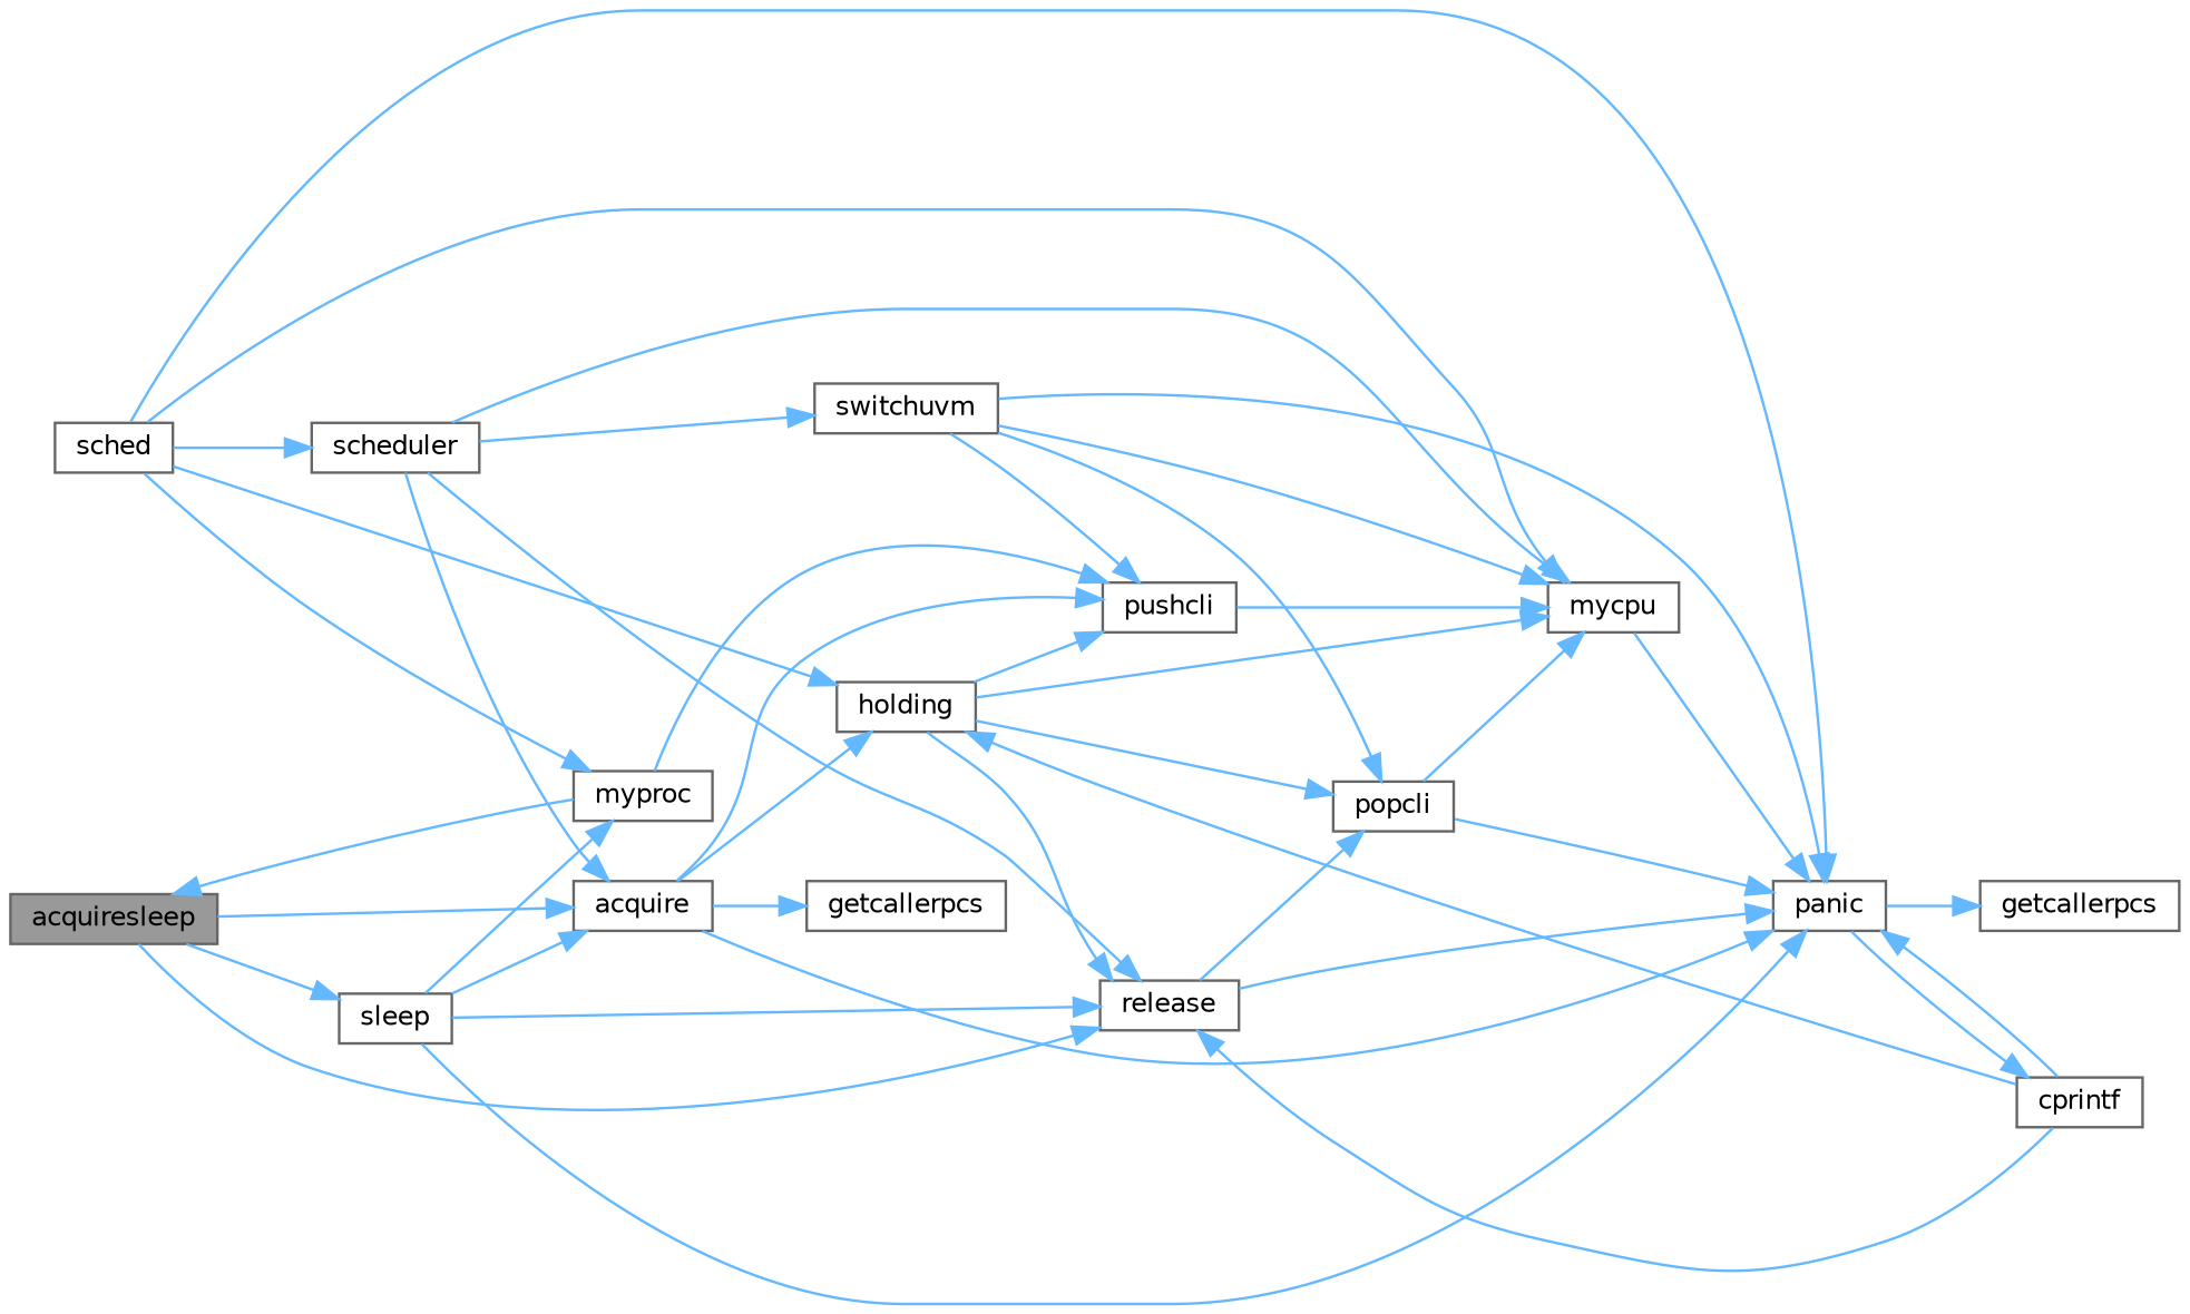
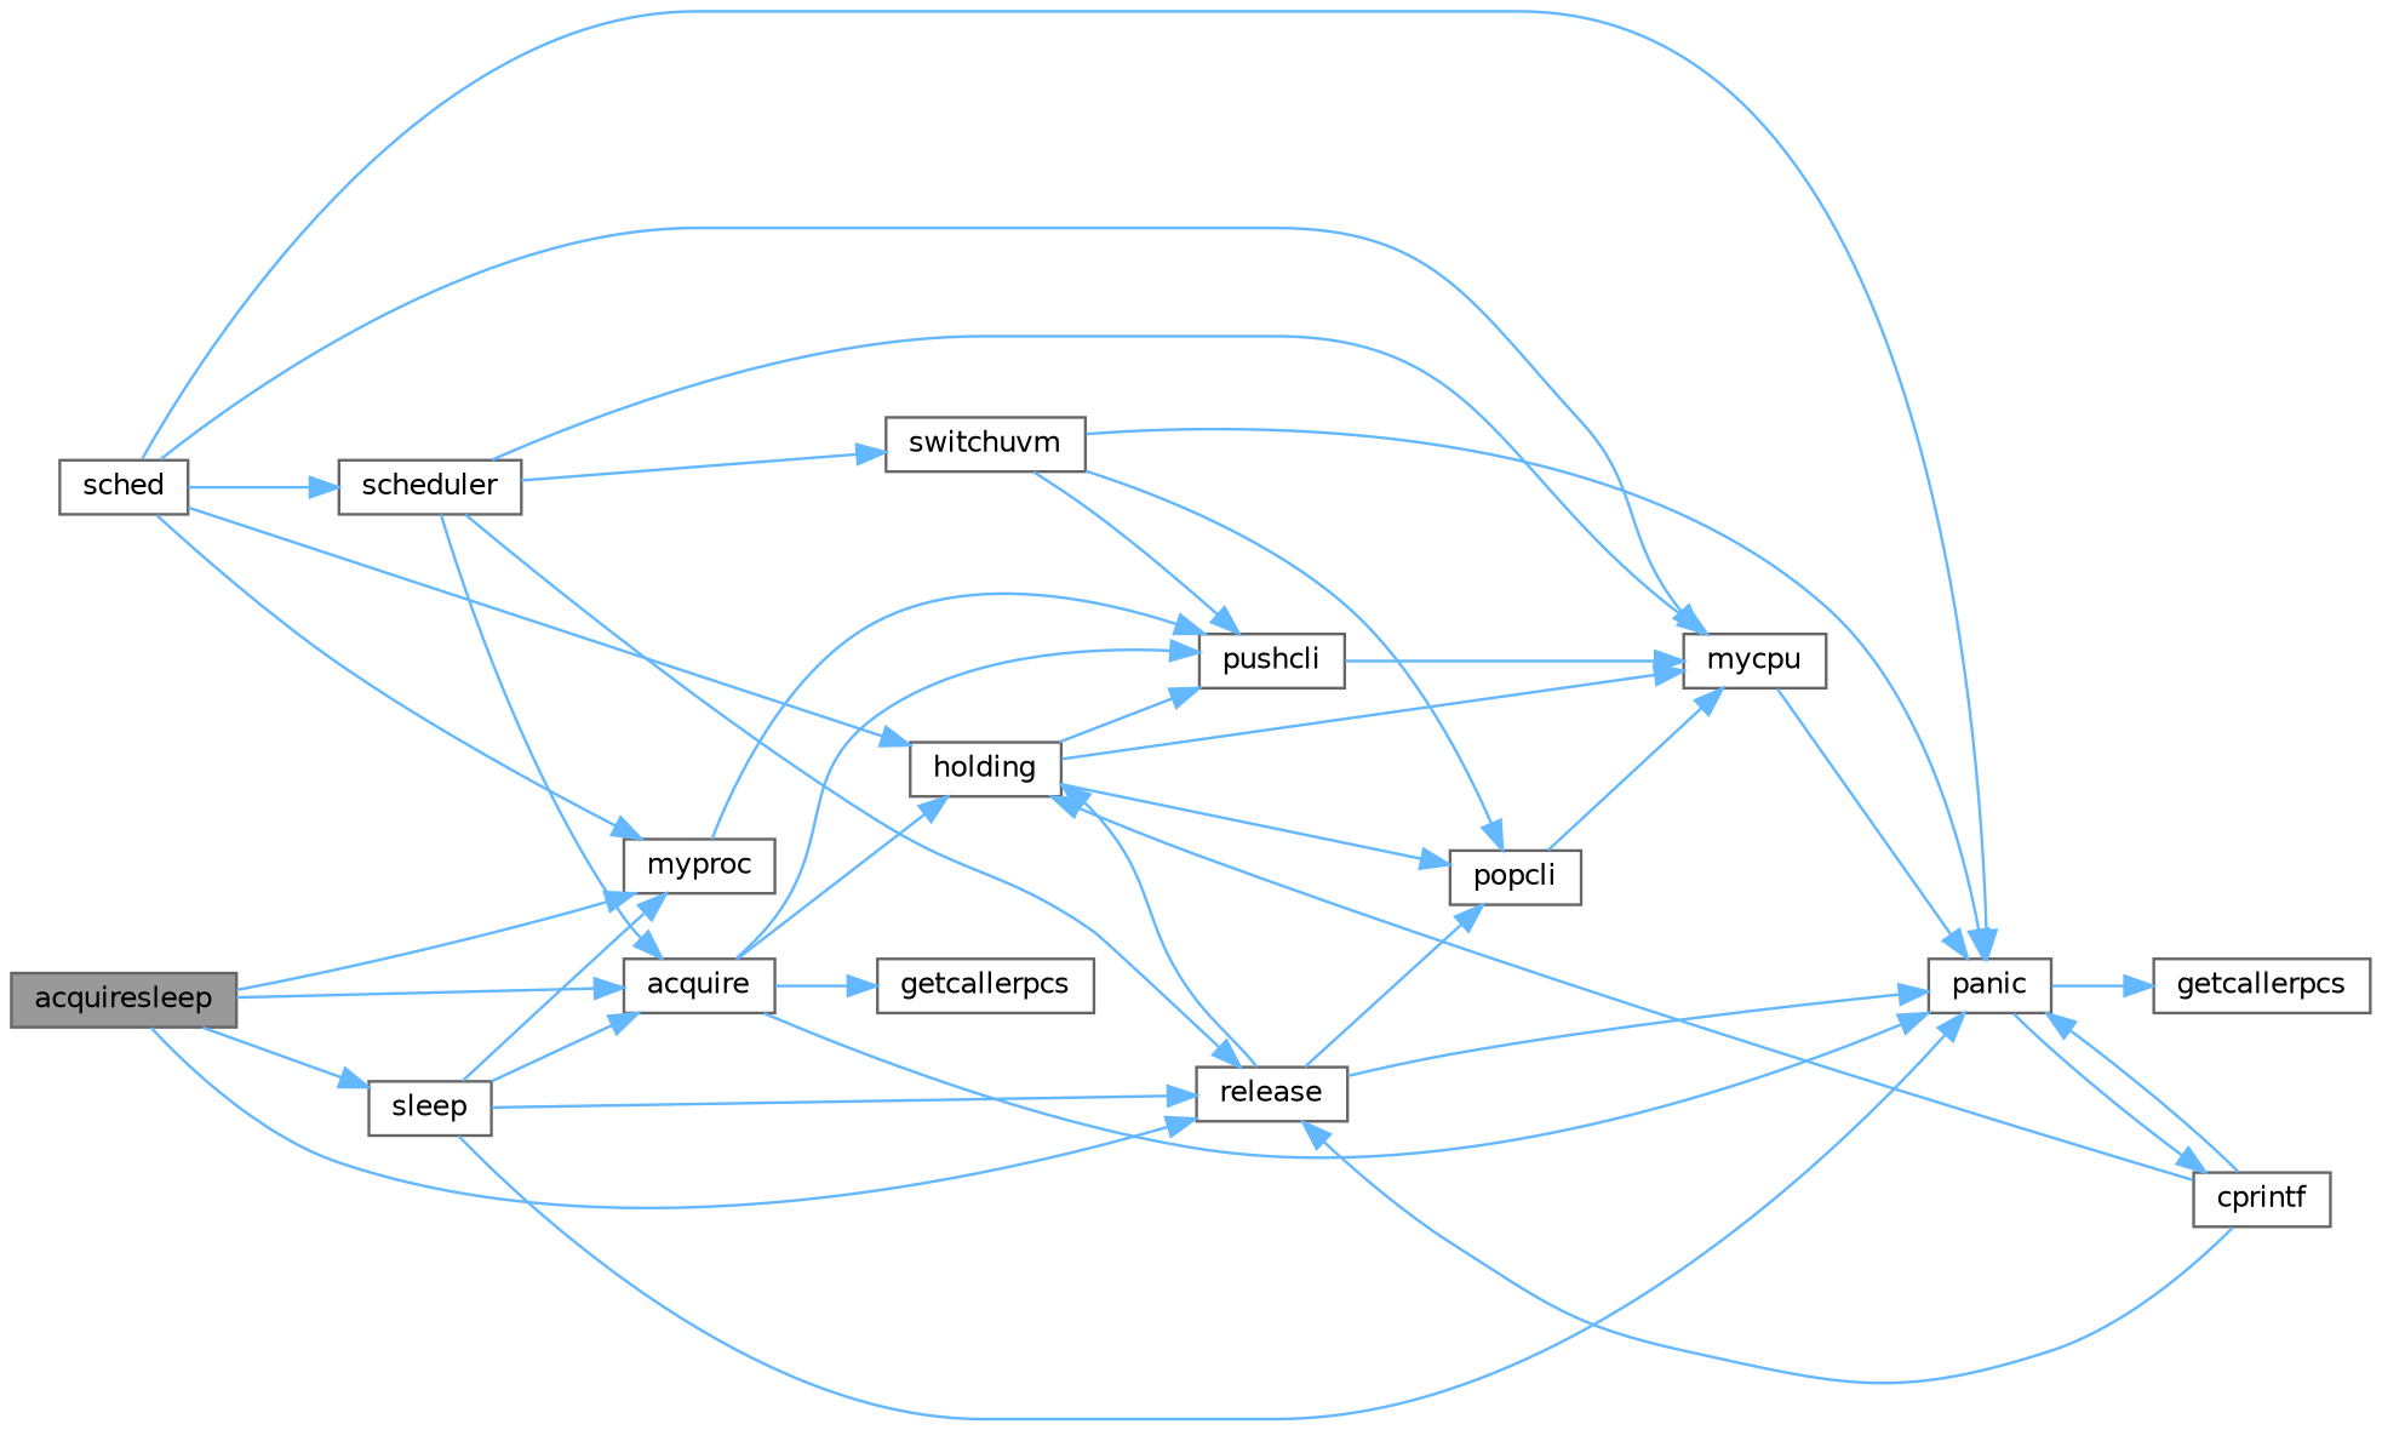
  digraph {
    rankdir=LR
    node [color=grey40 fillcolor=white fontname=Helvetica fontsize=10 shape=box style=filled]
    edge [color=steelblue1 fontname=Helvetica fontsize=10 labelfontname=Helvetica labelfontsize=10 style=solid]
    n1 [color=gray40 fillcolor=grey60 fontcolor=black height=0.2 label=acquiresleep width=0.4]
    n2 [height=0.2 label=acquire width=0.4]
    n3 [height=0.2 label=release width=0.4]
    n4 [height=0.2 label=myproc width=0.4]
    n5 [height=0.2 label=sleep width=0.4]
    n6 [height=0.2 label=getcallerpcs width=0.4]
    n7 [height=0.2 label=holding width=0.4]
    n8 [height=0.2 label=panic width=0.4]
    n9 [height=0.2 label=pushcli width=0.4]
    n10 [height=0.2 label=popcli width=0.4]
    n11 [height=0.2 label=mycpu width=0.4]
    n12 [height=0.2 label=cprintf width=0.4]
    n13 [height=0.2 label=getcallerpcs width=0.4]
    n14 [height=0.2 label=sched width=0.4]
    n15 [height=0.2 label=scheduler width=0.4]
    n16 [height=0.2 label=switchuvm width=0.4]
    n1 -> n2
    n1 -> n3
-   n4 -> n1
+   n1 -> n4
    n1 -> n5
    n2 -> n6
    n2 -> n7
    n2 -> n8
    n2 -> n9
-   n7 -> n3
+   n3 -> n7
    n3 -> n8
    n3 -> n10
    n4 -> n9
    n5 -> n2
    n5 -> n3
    n5 -> n4
    n5 -> n8
    n7 -> n9
    n7 -> n10
    n7 -> n11
    n8 -> n12
    n8 -> n13
    n9 -> n11
-   n10 -> n8
    n10 -> n11
    n11 -> n8
    n12 -> n3
    n12 -> n7
    n12 -> n8
    n14 -> n4
    n14 -> n7
    n14 -> n8
    n14 -> n11
    n14 -> n15
    n15 -> n2
    n15 -> n3
    n15 -> n11
    n15 -> n16
    n16 -> n8
    n16 -> n9
    n16 -> n10
-   n16 -> n11
  }
